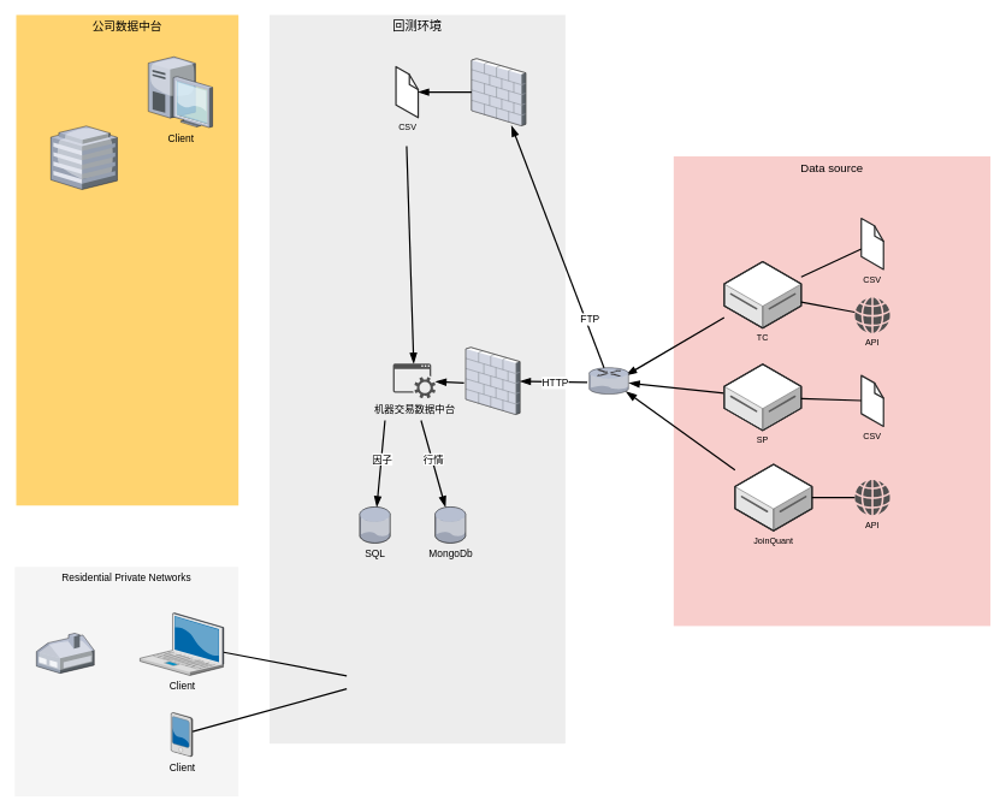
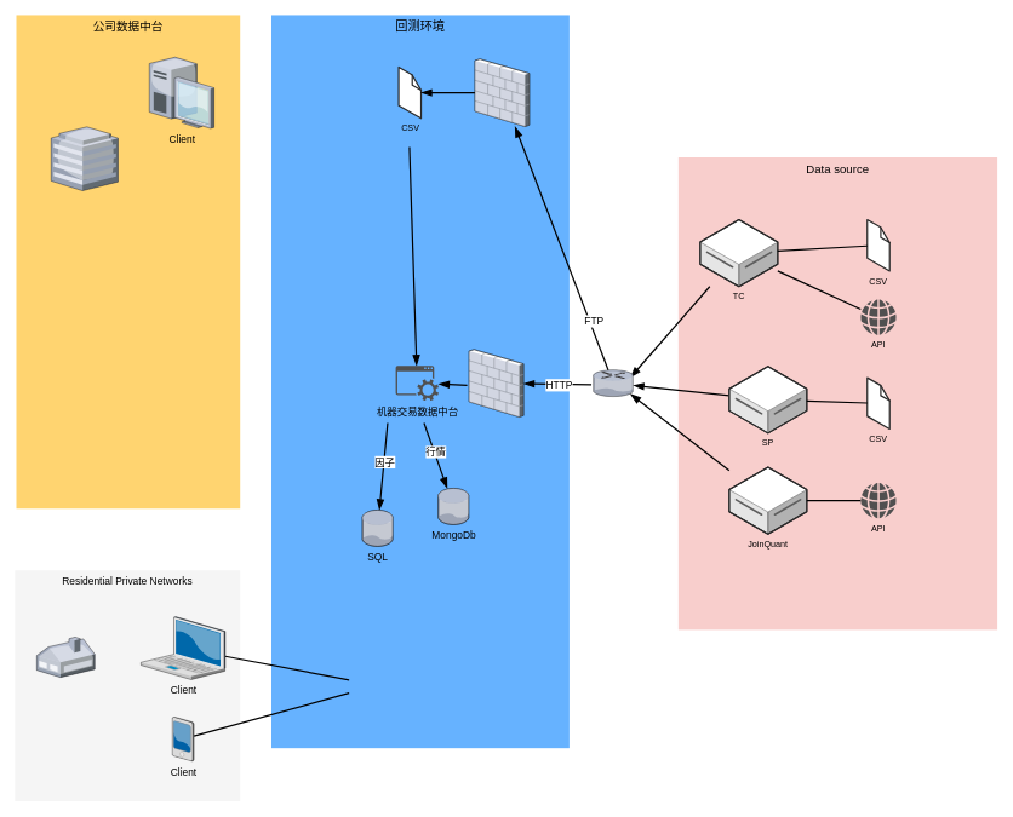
  <mxCell id="0" style=";html=1;" />
  <mxCell id="1" style=";html=1;" parent="0" />
  <mxCell id="2" value="&lt;font style=&quot;font-size: 16px&quot;&gt;Data source&lt;/font&gt;" style="whiteSpace=wrap;html=1;fillColor=#f8cecc;fontSize=14;strokeColor=none;verticalAlign=top;" parent="1" vertex="1"><mxGeometry x="933" y="216" width="439" height="651" as="geometry" /></mxCell>
- <mxCell id="3" value="&lt;font style=&quot;font-size: 17px&quot;&gt;回测环境&lt;/font&gt;" style="whiteSpace=wrap;html=1;fillColor=#EDEDED;fontSize=14;strokeColor=none;verticalAlign=top;" parent="1" vertex="1"><mxGeometry x="373" y="20" width="410" height="1010" as="geometry" /></mxCell>
+ <mxCell id="3" value="&lt;font style=&quot;font-size: 17px&quot;&gt;回测环境&lt;/font&gt;" style="whiteSpace=wrap;html=1;fillColor=#66b2ff;fontSize=14;strokeColor=none;verticalAlign=top;" parent="1" vertex="1"><mxGeometry x="373" y="20" width="410" height="1010" as="geometry" /></mxCell>
  <mxCell id="4" value="Residential Private Networks" style="whiteSpace=wrap;html=1;fillColor=#f5f5f5;fontSize=14;strokeColor=none;verticalAlign=top;" parent="1" vertex="1"><mxGeometry x="20" y="785" width="310" height="318" as="geometry" /></mxCell>
  <mxCell id="5" value="&lt;font style=&quot;font-size: 16px&quot;&gt;公司数据中台&lt;/font&gt;" style="whiteSpace=wrap;html=1;fillColor=#FFD470;gradientColor=none;fontSize=14;strokeColor=none;verticalAlign=top;" parent="1" vertex="1"><mxGeometry x="22" y="20" width="308" height="680" as="geometry" /></mxCell>
  <mxCell id="6" style="edgeStyle=none;rounded=0;html=1;startSize=10;endSize=10;jettySize=auto;orthogonalLoop=1;fontSize=14;endArrow=none;endFill=0;strokeWidth=2;" parent="1" source="7" edge="1"><mxGeometry relative="1" as="geometry"><mxPoint x="480" y="936.192" as="targetPoint" /></mxGeometry></mxCell>
  <mxCell id="7" value="Client" style="verticalLabelPosition=bottom;aspect=fixed;html=1;verticalAlign=top;strokeColor=none;shape=mxgraph.citrix.laptop_2;fillColor=#66B2FF;gradientColor=#0066CC;fontSize=14;" parent="1" vertex="1"><mxGeometry x="193.5" y="849" width="116" height="86.5" as="geometry" /></mxCell>
  <mxCell id="8" value="Client" style="verticalLabelPosition=bottom;aspect=fixed;html=1;verticalAlign=top;strokeColor=none;shape=mxgraph.citrix.desktop;fillColor=#66B2FF;gradientColor=#0066CC;fontSize=14;" parent="1" vertex="1"><mxGeometry x="205" y="78" width="89" height="98" as="geometry" /></mxCell>
  <mxCell id="9" style="edgeStyle=none;rounded=0;html=1;startSize=10;endSize=10;jettySize=auto;orthogonalLoop=1;fontSize=14;endArrow=none;endFill=0;strokeWidth=2;" parent="1" source="10" edge="1"><mxGeometry relative="1" as="geometry"><mxPoint x="480" y="954.052" as="targetPoint" /></mxGeometry></mxCell>
  <mxCell id="10" value="Client" style="verticalLabelPosition=bottom;aspect=fixed;html=1;verticalAlign=top;strokeColor=none;shape=mxgraph.citrix.pda;fillColor=#66B2FF;gradientColor=#0066CC;fontSize=14;" parent="1" vertex="1"><mxGeometry x="236.5" y="987" width="30" height="61" as="geometry" /></mxCell>
  <mxCell id="11" style="edgeStyle=none;rounded=0;html=1;startSize=10;endSize=10;jettySize=auto;orthogonalLoop=1;fontSize=14;endArrow=none;endFill=0;strokeWidth=2;startArrow=blockThin;startFill=1;" parent="1" source="38" edge="1"><mxGeometry relative="1" as="geometry"><mxPoint x="563.6" y="382" as="sourcePoint" /><mxPoint x="563" y="202" as="targetPoint" /></mxGeometry></mxCell>
  <mxCell id="12" style="edgeStyle=none;rounded=0;html=1;jettySize=auto;orthogonalLoop=1;fontSize=14;endArrow=none;endFill=0;strokeWidth=2;exitX=0.927;exitY=0.285;exitDx=0;exitDy=0;exitPerimeter=0;startArrow=blockThin;startFill=1;endSize=10;startSize=10;" parent="1" source="13" target="21" edge="1"><mxGeometry relative="1" as="geometry"><mxPoint x="1083" y="722" as="targetPoint" /></mxGeometry></mxCell>
  <mxCell id="13" value="" style="verticalLabelPosition=bottom;aspect=fixed;html=1;verticalAlign=top;strokeColor=none;shape=mxgraph.citrix.router;fillColor=#66B2FF;gradientColor=#0066CC;fontSize=14;" parent="1" vertex="1"><mxGeometry x="816" y="509" width="55" height="36.5" as="geometry" /></mxCell>
  <mxCell id="14" style="edgeStyle=none;rounded=0;html=1;startSize=10;endSize=10;jettySize=auto;orthogonalLoop=1;fontSize=14;endArrow=none;endFill=0;strokeWidth=2;startArrow=blockThin;startFill=1;" parent="1" source="16" target="13" edge="1"><mxGeometry relative="1" as="geometry" /></mxCell>
  <mxCell id="15" value="FTP" style="edgeLabel;html=1;align=center;verticalAlign=middle;resizable=0;points=[];fontSize=14;" vertex="1" connectable="0" parent="14"><mxGeometry x="0.085" y="-2" relative="1" as="geometry"><mxPoint x="40.22" y="85.31" as="offset" /></mxGeometry></mxCell>
  <mxCell id="16" value="" style="verticalLabelPosition=bottom;aspect=fixed;html=1;verticalAlign=top;strokeColor=none;shape=mxgraph.citrix.firewall;fillColor=#66B2FF;gradientColor=#0066CC;fontSize=14;" parent="1" vertex="1"><mxGeometry x="653" y="80.5" width="75" height="93" as="geometry" /></mxCell>
  <mxCell id="17" value="" style="verticalLabelPosition=bottom;aspect=fixed;html=1;verticalAlign=top;strokeColor=none;shape=mxgraph.citrix.home_office;fillColor=#66B2FF;gradientColor=#0066CC;fontSize=14;" parent="1" vertex="1"><mxGeometry x="50" y="877" width="80" height="55.5" as="geometry" /></mxCell>
  <mxCell id="18" value="" style="verticalLabelPosition=bottom;aspect=fixed;html=1;verticalAlign=top;strokeColor=none;shape=mxgraph.citrix.hq_enterprise;fillColor=#66B2FF;gradientColor=#0066CC;fontSize=14;" parent="1" vertex="1"><mxGeometry x="70" y="174" width="92" height="88" as="geometry" /></mxCell>
  <mxCell id="19" style="edgeStyle=none;rounded=0;html=1;startSize=10;endSize=10;jettySize=auto;orthogonalLoop=1;fontSize=14;endArrow=blockThin;endFill=1;strokeWidth=2;" edge="1" parent="1" source="29"><mxGeometry relative="1" as="geometry"><mxPoint x="933" y="722" as="sourcePoint" /><mxPoint x="867" y="542" as="targetPoint" /></mxGeometry></mxCell>
  <mxCell id="20" value="CSV" style="verticalLabelPosition=bottom;html=1;verticalAlign=top;strokeWidth=1;align=center;outlineConnect=0;dashed=0;outlineConnect=0;shape=mxgraph.aws3d.file;aspect=fixed;strokeColor=#292929;" vertex="1" parent="1"><mxGeometry x="1193" y="302" width="30.8" height="70.6" as="geometry" /></mxCell>
- <mxCell id="21" value="TC" style="verticalLabelPosition=bottom;html=1;verticalAlign=top;strokeWidth=1;align=center;outlineConnect=0;dashed=0;outlineConnect=0;shape=mxgraph.aws3d.dataServer;strokeColor=#5E5E5E;aspect=fixed;" vertex="1" parent="1"><mxGeometry x="1003" y="362" width="106.75" height="92" as="geometry" /></mxCell>
+ <mxCell id="21" value="TC" style="verticalLabelPosition=bottom;html=1;verticalAlign=top;strokeWidth=1;align=center;outlineConnect=0;dashed=0;outlineConnect=0;shape=mxgraph.aws3d.dataServer;strokeColor=#5E5E5E;aspect=fixed;" vertex="1" parent="1"><mxGeometry x="963" y="302" width="106.75" height="92" as="geometry" /></mxCell>
  <mxCell id="22" style="edgeStyle=none;rounded=0;html=1;startSize=10;endSize=10;jettySize=auto;orthogonalLoop=1;fontSize=14;endArrow=none;endFill=0;strokeWidth=2;" edge="1" parent="1" source="21" target="20"><mxGeometry relative="1" as="geometry"><mxPoint x="1103" y="376" as="sourcePoint" /><mxPoint x="953" y="540.135" as="targetPoint" /></mxGeometry></mxCell>
  <mxCell id="23" style="edgeStyle=none;rounded=0;html=1;startSize=10;endSize=10;jettySize=auto;orthogonalLoop=1;fontSize=14;endArrow=none;endFill=0;strokeWidth=2;startArrow=blockThin;startFill=1;" edge="1" parent="1" source="13" target="24"><mxGeometry relative="1" as="geometry"><mxPoint x="881" y="519.003" as="sourcePoint" /><mxPoint x="903" y="532" as="targetPoint" /></mxGeometry></mxCell>
  <mxCell id="24" value="SP" style="verticalLabelPosition=bottom;html=1;verticalAlign=top;strokeWidth=1;align=center;outlineConnect=0;dashed=0;outlineConnect=0;shape=mxgraph.aws3d.dataServer;strokeColor=#5E5E5E;aspect=fixed;" vertex="1" parent="1"><mxGeometry x="1003" y="504" width="106.75" height="92" as="geometry" /></mxCell>
  <mxCell id="25" value="CSV" style="verticalLabelPosition=bottom;html=1;verticalAlign=top;strokeWidth=1;align=center;outlineConnect=0;dashed=0;outlineConnect=0;shape=mxgraph.aws3d.file;aspect=fixed;strokeColor=#292929;" vertex="1" parent="1"><mxGeometry x="1193" y="519.7" width="30.8" height="70.6" as="geometry" /></mxCell>
  <mxCell id="26" style="edgeStyle=none;rounded=0;html=1;startSize=10;endSize=10;jettySize=auto;orthogonalLoop=1;fontSize=14;endArrow=none;endFill=0;strokeWidth=2;" edge="1" parent="1" source="24" target="25"><mxGeometry relative="1" as="geometry"><mxPoint x="1113" y="386" as="sourcePoint" /><mxPoint x="1203" y="335.877" as="targetPoint" /></mxGeometry></mxCell>
  <mxCell id="27" value="API" style="pointerEvents=1;shadow=0;dashed=0;html=1;strokeColor=none;fillColor=#505050;labelPosition=center;verticalLabelPosition=bottom;verticalAlign=top;outlineConnect=0;align=center;shape=mxgraph.office.concepts.globe_internet;" vertex="1" parent="1"><mxGeometry x="1183.9" y="412" width="49" height="49" as="geometry" /></mxCell>
  <mxCell id="28" style="edgeStyle=none;rounded=0;html=1;startSize=10;endSize=10;jettySize=auto;orthogonalLoop=1;fontSize=14;endArrow=none;endFill=0;strokeWidth=2;" edge="1" parent="1" source="21" target="27"><mxGeometry relative="1" as="geometry"><mxPoint x="1113" y="386" as="sourcePoint" /><mxPoint x="1203" y="335.877" as="targetPoint" /></mxGeometry></mxCell>
- <mxCell id="29" value="JoinQuant" style="verticalLabelPosition=bottom;html=1;verticalAlign=top;strokeWidth=1;align=center;outlineConnect=0;dashed=0;outlineConnect=0;shape=mxgraph.aws3d.dataServer;strokeColor=#5E5E5E;aspect=fixed;" vertex="1" parent="1"><mxGeometry x="1018" y="643" width="106.75" height="92" as="geometry" /></mxCell>
+ <mxCell id="29" value="JoinQuant" style="verticalLabelPosition=bottom;html=1;verticalAlign=top;strokeWidth=1;align=center;outlineConnect=0;dashed=0;outlineConnect=0;shape=mxgraph.aws3d.dataServer;strokeColor=#5E5E5E;aspect=fixed;" vertex="1" parent="1"><mxGeometry x="1003" y="643" width="106.75" height="92" as="geometry" /></mxCell>
  <mxCell id="30" value="API" style="pointerEvents=1;shadow=0;dashed=0;html=1;strokeColor=none;fillColor=#505050;labelPosition=center;verticalLabelPosition=bottom;verticalAlign=top;outlineConnect=0;align=center;shape=mxgraph.office.concepts.globe_internet;" vertex="1" parent="1"><mxGeometry x="1183.9" y="664.5" width="49" height="49" as="geometry" /></mxCell>
  <mxCell id="31" style="edgeStyle=none;rounded=0;html=1;startSize=10;endSize=10;jettySize=auto;orthogonalLoop=1;fontSize=14;endArrow=none;endFill=0;strokeWidth=2;" edge="1" parent="1" source="29" target="30"><mxGeometry relative="1" as="geometry"><mxPoint x="1109.75" y="687.635" as="sourcePoint" /><mxPoint x="1173" y="690" as="targetPoint" /></mxGeometry></mxCell>
  <mxCell id="32" value="CSV" style="verticalLabelPosition=bottom;html=1;verticalAlign=top;strokeWidth=1;align=center;outlineConnect=0;dashed=0;outlineConnect=0;shape=mxgraph.aws3d.file;aspect=fixed;strokeColor=#292929;" vertex="1" parent="1"><mxGeometry x="548.2" y="91.7" width="30.8" height="70.6" as="geometry" /></mxCell>
  <mxCell id="33" style="edgeStyle=none;rounded=0;html=1;startSize=10;endSize=10;jettySize=auto;orthogonalLoop=1;fontSize=14;endArrow=none;endFill=0;strokeWidth=2;startArrow=blockThin;startFill=1;" edge="1" parent="1" source="32" target="16"><mxGeometry relative="1" as="geometry"><mxPoint x="548.636" y="352" as="sourcePoint" /><mxPoint x="627.936" y="181" as="targetPoint" /></mxGeometry></mxCell>
  <mxCell id="34" value="" style="verticalLabelPosition=bottom;aspect=fixed;html=1;verticalAlign=top;strokeColor=none;shape=mxgraph.citrix.firewall;fillColor=#66B2FF;gradientColor=#0066CC;fontSize=14;" vertex="1" parent="1"><mxGeometry x="645" y="480.75" width="75" height="93" as="geometry" /></mxCell>
  <mxCell id="35" style="edgeStyle=none;rounded=0;html=1;startSize=10;endSize=10;jettySize=auto;orthogonalLoop=1;fontSize=14;endArrow=none;endFill=0;strokeWidth=2;startArrow=blockThin;startFill=1;entryX=-0.049;entryY=0.552;entryDx=0;entryDy=0;entryPerimeter=0;" edge="1" parent="1" source="34" target="13"><mxGeometry relative="1" as="geometry"><mxPoint x="589" y="137.052" as="sourcePoint" /><mxPoint x="783" y="525" as="targetPoint" /></mxGeometry></mxCell>
  <mxCell id="36" value="HTTP" style="edgeLabel;html=1;align=center;verticalAlign=middle;resizable=0;points=[];fontSize=14;" vertex="1" connectable="0" parent="35"><mxGeometry x="0.051" y="-1" relative="1" as="geometry"><mxPoint as="offset" /></mxGeometry></mxCell>
  <mxCell id="37" style="edgeStyle=none;rounded=0;html=1;startSize=10;endSize=10;jettySize=auto;orthogonalLoop=1;fontSize=14;endArrow=none;endFill=0;strokeWidth=2;startArrow=blockThin;startFill=1;entryX=-0.034;entryY=0.529;entryDx=0;entryDy=0;entryPerimeter=0;" edge="1" parent="1" source="38" target="34"><mxGeometry relative="1" as="geometry"><mxPoint x="589" y="137.052" as="sourcePoint" /><mxPoint x="683" y="137.372" as="targetPoint" /></mxGeometry></mxCell>
  <mxCell id="38" value="机器交易数据中台" style="pointerEvents=1;shadow=0;dashed=0;html=1;strokeColor=none;fillColor=#505050;labelPosition=center;verticalLabelPosition=bottom;verticalAlign=top;outlineConnect=0;align=center;shape=mxgraph.office.concepts.service_application;fontSize=14;" vertex="1" parent="1"><mxGeometry x="544.1" y="503.25" width="59" height="48" as="geometry" /></mxCell>
  <mxCell id="39" style="edgeStyle=none;rounded=0;html=1;startSize=10;endSize=10;jettySize=auto;orthogonalLoop=1;fontSize=14;endArrow=none;endFill=0;strokeWidth=2;startArrow=blockThin;startFill=1;" edge="1" parent="1" source="41"><mxGeometry relative="1" as="geometry"><mxPoint x="472.965" y="700" as="sourcePoint" /><mxPoint x="533" y="582" as="targetPoint" /></mxGeometry></mxCell>
  <mxCell id="40" value="因子" style="edgeLabel;html=1;align=center;verticalAlign=middle;resizable=0;points=[];fontSize=14;" vertex="1" connectable="0" parent="39"><mxGeometry x="0.113" y="-1" relative="1" as="geometry"><mxPoint as="offset" /></mxGeometry></mxCell>
  <mxCell id="41" value="SQL" style="verticalLabelPosition=bottom;aspect=fixed;html=1;verticalAlign=top;strokeColor=none;align=center;outlineConnect=0;shape=mxgraph.citrix.database;fontSize=14;" vertex="1" parent="1"><mxGeometry x="498" y="702" width="42.5" height="50" as="geometry" /></mxCell>
- <mxCell id="42" value="MongoDb" style="verticalLabelPosition=bottom;aspect=fixed;html=1;verticalAlign=top;strokeColor=none;align=center;outlineConnect=0;shape=mxgraph.citrix.database;fontSize=14;" vertex="1" parent="1"><mxGeometry x="602.5" y="702" width="42.5" height="50" as="geometry" /></mxCell>
+ <mxCell id="42" value="MongoDb" style="verticalLabelPosition=bottom;aspect=fixed;html=1;verticalAlign=top;strokeColor=none;align=center;outlineConnect=0;shape=mxgraph.citrix.database;fontSize=14;" vertex="1" parent="1"><mxGeometry x="602.5" y="672" width="42.5" height="50" as="geometry" /></mxCell>
  <mxCell id="43" style="edgeStyle=none;rounded=0;html=1;startSize=10;endSize=10;jettySize=auto;orthogonalLoop=1;fontSize=14;endArrow=none;endFill=0;strokeWidth=2;startArrow=blockThin;startFill=1;" edge="1" parent="1" source="42"><mxGeometry relative="1" as="geometry"><mxPoint x="494.379" y="712" as="sourcePoint" /><mxPoint x="583" y="582" as="targetPoint" /></mxGeometry></mxCell>
  <mxCell id="44" value="行情" style="edgeLabel;html=1;align=center;verticalAlign=middle;resizable=0;points=[];fontSize=14;" vertex="1" connectable="0" parent="43"><mxGeometry x="0.113" y="-1" relative="1" as="geometry"><mxPoint as="offset" /></mxGeometry></mxCell>
